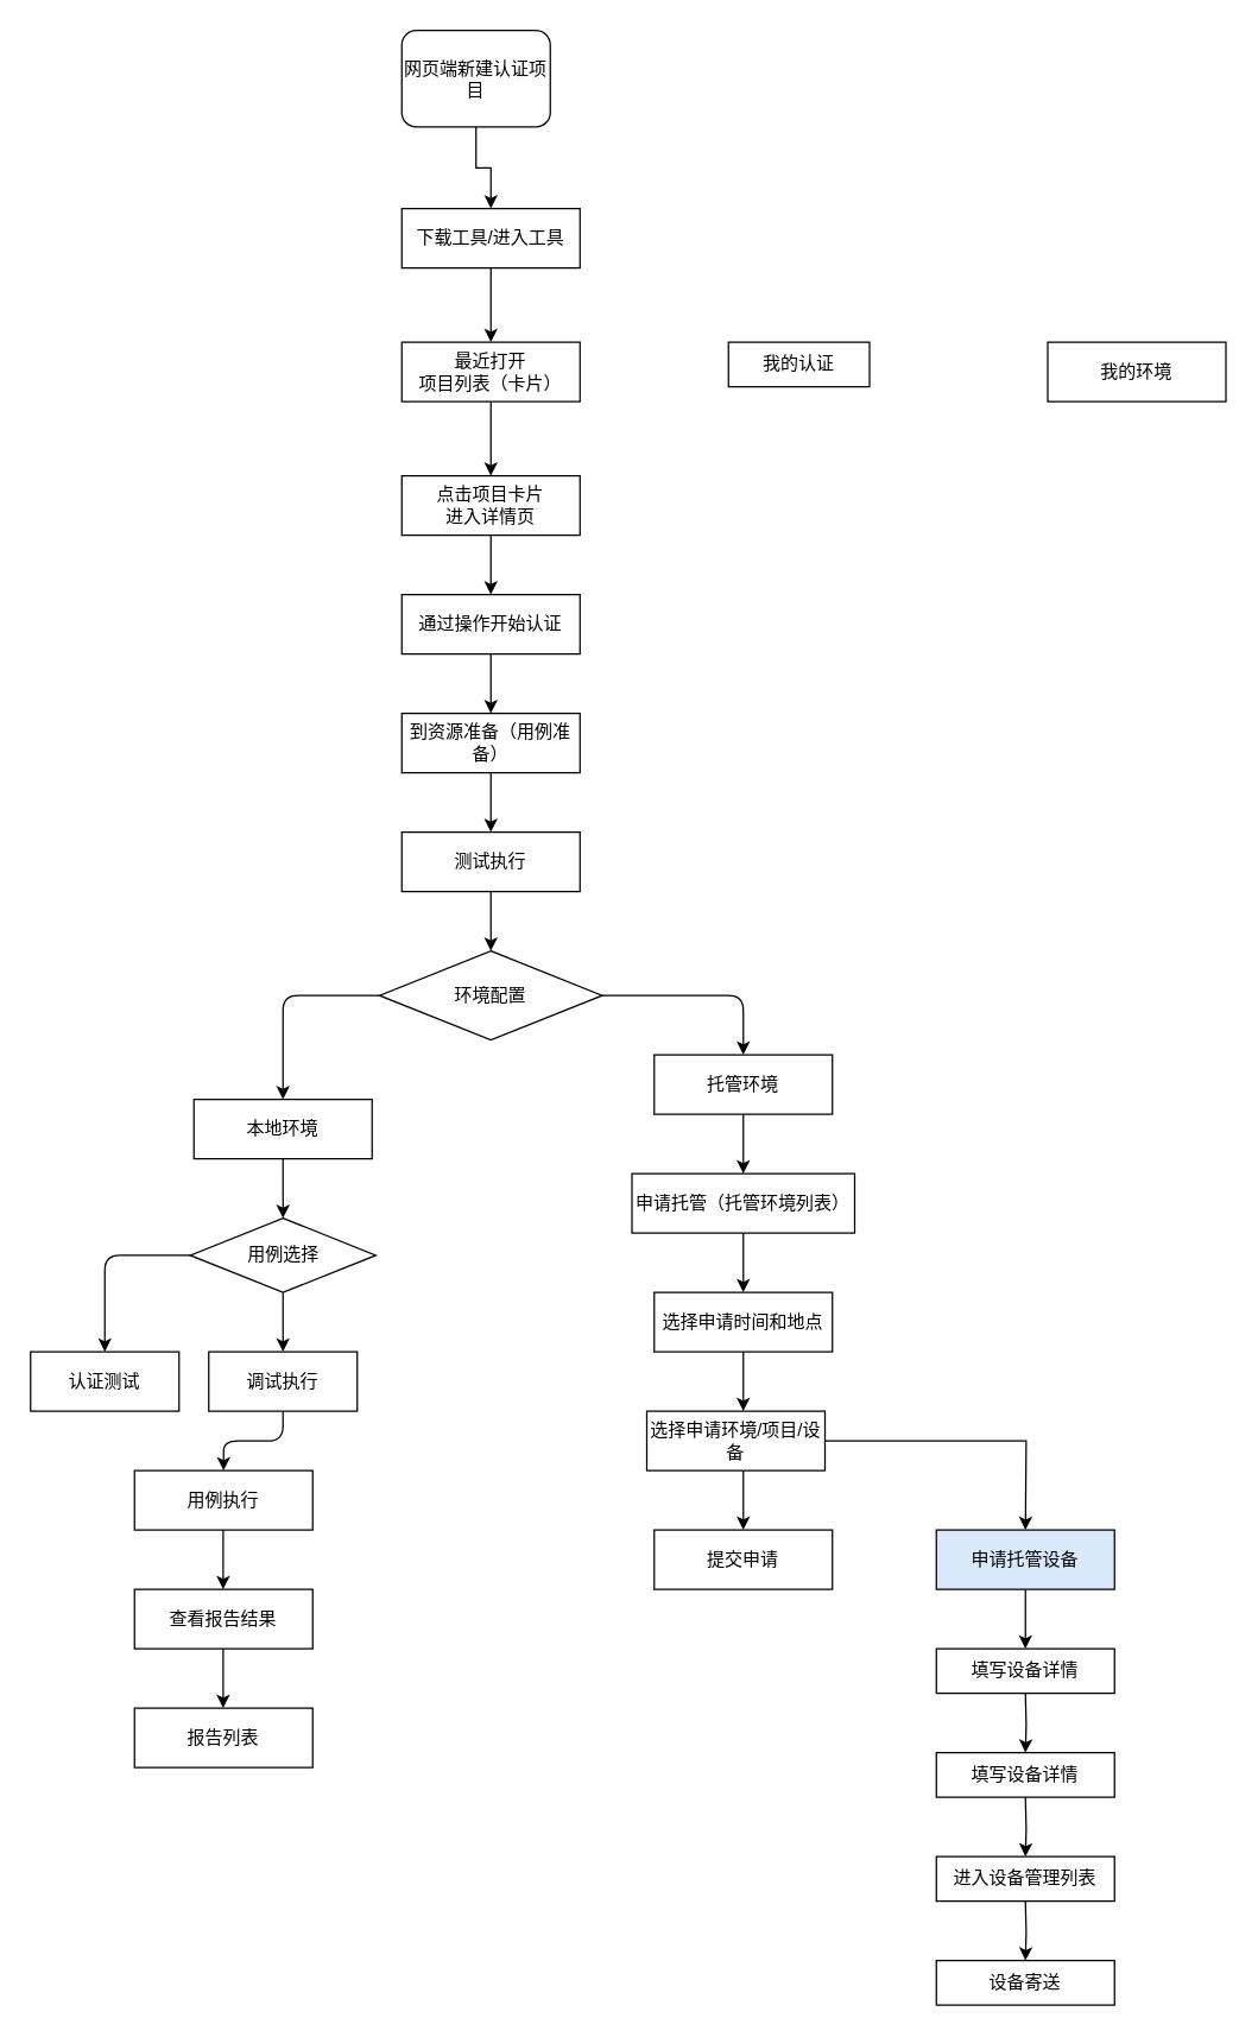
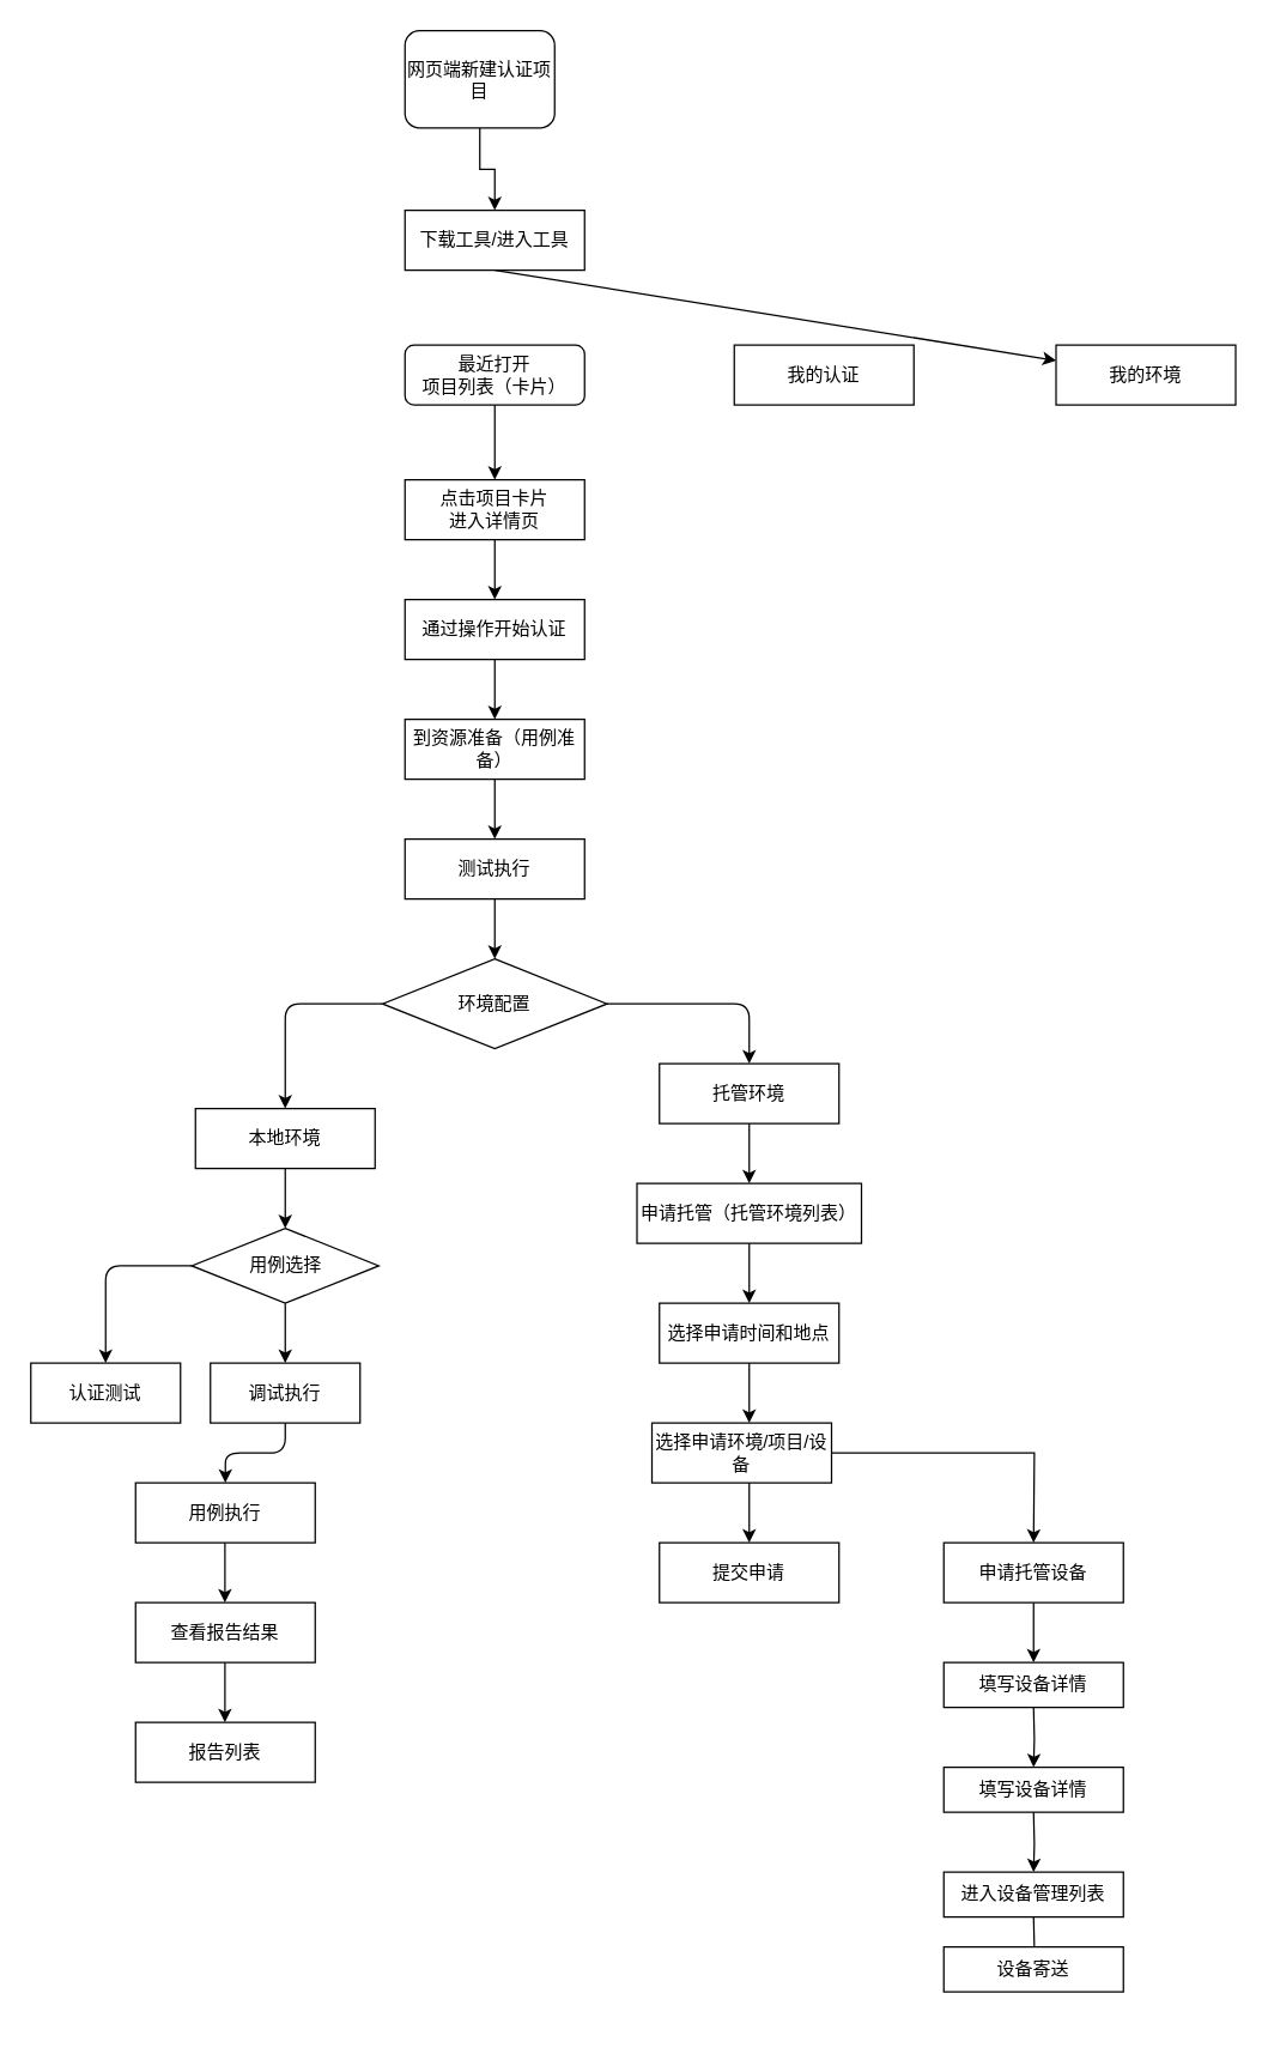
  <mxCell id="0" />
  <mxCell id="1" parent="0" />
  <mxCell id="2" value="" style="edgeStyle=orthogonalEdgeStyle;rounded=0;orthogonalLoop=1;jettySize=auto;html=1;" edge="1" parent="1" source="3" target="30"><mxGeometry relative="1" as="geometry" /></mxCell>
  <mxCell id="3" value="网页端新建认证项目" style="rounded=1;whiteSpace=wrap;html=1;fontSize=12;glass=0;strokeWidth=1;shadow=0;" parent="1" vertex="1"><mxGeometry x="270" y="20" width="100" height="65" as="geometry" /></mxCell>
- <mxCell id="4" value="最近打开&lt;br&gt;项目列表（卡片）" style="rounded=0;whiteSpace=wrap;html=1;" vertex="1" parent="1"><mxGeometry x="270" y="230" width="120" height="40" as="geometry" /></mxCell>
+ <mxCell id="4" value="最近打开&lt;br&gt;项目列表（卡片）" style="whiteSpace=wrap;html=1;rounded=1;" vertex="1" parent="1"><mxGeometry x="270" y="230" width="120" height="40" as="geometry" /></mxCell>
  <mxCell id="5" value="" style="endArrow=classic;html=1;exitX=0.5;exitY=1;exitDx=0;exitDy=0;" edge="1" parent="1" source="4"><mxGeometry width="50" height="50" relative="1" as="geometry"><mxPoint x="430" y="420" as="sourcePoint" /><mxPoint x="330" y="320" as="targetPoint" /></mxGeometry></mxCell>
  <mxCell id="6" value="点击项目卡片&lt;br&gt;进入详情页" style="rounded=0;whiteSpace=wrap;html=1;" vertex="1" parent="1"><mxGeometry x="270" y="320" width="120" height="40" as="geometry" /></mxCell>
  <mxCell id="7" value="" style="endArrow=classic;html=1;exitX=0.5;exitY=1;exitDx=0;exitDy=0;" edge="1" parent="1" source="6"><mxGeometry width="50" height="50" relative="1" as="geometry"><mxPoint x="380" y="440" as="sourcePoint" /><mxPoint x="330" y="400" as="targetPoint" /></mxGeometry></mxCell>
  <mxCell id="8" value="通过操作开始认证" style="rounded=0;whiteSpace=wrap;html=1;" vertex="1" parent="1"><mxGeometry x="270" y="400" width="120" height="40" as="geometry" /></mxCell>
  <mxCell id="9" value="" style="endArrow=classic;html=1;exitX=0.5;exitY=1;exitDx=0;exitDy=0;" edge="1" parent="1"><mxGeometry width="50" height="50" relative="1" as="geometry"><mxPoint x="330" y="440" as="sourcePoint" /><mxPoint x="330" y="480" as="targetPoint" /></mxGeometry></mxCell>
  <mxCell id="10" value="到资源准备（用例准备）" style="rounded=0;whiteSpace=wrap;html=1;" vertex="1" parent="1"><mxGeometry x="270" y="480" width="120" height="40" as="geometry" /></mxCell>
  <mxCell id="11" value="测试执行" style="rounded=0;whiteSpace=wrap;html=1;" vertex="1" parent="1"><mxGeometry x="270" y="560" width="120" height="40" as="geometry" /></mxCell>
  <mxCell id="12" value="" style="endArrow=classic;html=1;exitX=0.5;exitY=1;exitDx=0;exitDy=0;" edge="1" parent="1"><mxGeometry width="50" height="50" relative="1" as="geometry"><mxPoint x="330" y="520" as="sourcePoint" /><mxPoint x="330" y="560" as="targetPoint" /></mxGeometry></mxCell>
  <mxCell id="13" value="" style="endArrow=classic;html=1;exitX=0;exitY=0.5;exitDx=0;exitDy=0;" edge="1" parent="1" source="38"><mxGeometry width="50" height="50" relative="1" as="geometry"><mxPoint x="250" y="670" as="sourcePoint" /><mxPoint x="190" y="740" as="targetPoint" /><Array as="points"><mxPoint x="190" y="670" /></Array></mxGeometry></mxCell>
  <mxCell id="14" value="本地环境" style="rounded=0;whiteSpace=wrap;html=1;" vertex="1" parent="1"><mxGeometry x="130" y="740" width="120" height="40" as="geometry" /></mxCell>
  <mxCell id="15" value="" style="endArrow=classic;html=1;exitX=1;exitY=0.5;exitDx=0;exitDy=0;" edge="1" parent="1" source="38"><mxGeometry width="50" height="50" relative="1" as="geometry"><mxPoint x="500" y="670" as="sourcePoint" /><mxPoint x="500" y="710" as="targetPoint" /><Array as="points"><mxPoint x="500" y="670" /></Array></mxGeometry></mxCell>
  <mxCell id="16" value="托管环境" style="rounded=0;whiteSpace=wrap;html=1;" vertex="1" parent="1"><mxGeometry x="440" y="710" width="120" height="40" as="geometry" /></mxCell>
  <mxCell id="17" value="" style="endArrow=classic;html=1;exitX=0.5;exitY=1;exitDx=0;exitDy=0;" edge="1" parent="1"><mxGeometry width="50" height="50" relative="1" as="geometry"><mxPoint x="330" y="600" as="sourcePoint" /><mxPoint x="330" y="640" as="targetPoint" /></mxGeometry></mxCell>
  <mxCell id="18" value="" style="endArrow=classic;html=1;exitX=0.5;exitY=1;exitDx=0;exitDy=0;" edge="1" parent="1"><mxGeometry width="50" height="50" relative="1" as="geometry"><mxPoint x="190" y="780" as="sourcePoint" /><mxPoint x="190" y="820" as="targetPoint" /></mxGeometry></mxCell>
  <mxCell id="19" value="" style="endArrow=classic;html=1;exitX=0;exitY=0.5;exitDx=0;exitDy=0;" edge="1" parent="1" source="39"><mxGeometry width="50" height="50" relative="1" as="geometry"><mxPoint x="110" y="870" as="sourcePoint" /><mxPoint x="70" y="910" as="targetPoint" /><Array as="points"><mxPoint x="70" y="845" /></Array></mxGeometry></mxCell>
  <mxCell id="20" value="认证测试" style="rounded=0;whiteSpace=wrap;html=1;" vertex="1" parent="1"><mxGeometry x="20" y="910" width="100" height="40" as="geometry" /></mxCell>
  <mxCell id="21" value="调试执行" style="rounded=0;whiteSpace=wrap;html=1;" vertex="1" parent="1"><mxGeometry x="140" y="910" width="100" height="40" as="geometry" /></mxCell>
  <mxCell id="22" value="" style="endArrow=classic;html=1;exitX=0.5;exitY=1;exitDx=0;exitDy=0;" edge="1" parent="1"><mxGeometry width="50" height="50" relative="1" as="geometry"><mxPoint x="190" y="870" as="sourcePoint" /><mxPoint x="190" y="910" as="targetPoint" /></mxGeometry></mxCell>
  <mxCell id="23" value="用例执行" style="rounded=0;whiteSpace=wrap;html=1;" vertex="1" parent="1"><mxGeometry x="90" y="990" width="120" height="40" as="geometry" /></mxCell>
  <mxCell id="24" value="" style="endArrow=classic;html=1;exitX=0.5;exitY=1;exitDx=0;exitDy=0;" edge="1" parent="1" source="21"><mxGeometry width="50" height="50" relative="1" as="geometry"><mxPoint x="210" y="1010" as="sourcePoint" /><mxPoint x="150" y="990" as="targetPoint" /><Array as="points"><mxPoint x="190" y="970" /><mxPoint x="150" y="970" /></Array></mxGeometry></mxCell>
  <mxCell id="25" value="查看报告结果" style="rounded=0;whiteSpace=wrap;html=1;" vertex="1" parent="1"><mxGeometry x="90" y="1070" width="120" height="40" as="geometry" /></mxCell>
  <mxCell id="26" value="" style="endArrow=classic;html=1;exitX=0.5;exitY=1;exitDx=0;exitDy=0;" edge="1" parent="1"><mxGeometry width="50" height="50" relative="1" as="geometry"><mxPoint x="149.71" y="1030" as="sourcePoint" /><mxPoint x="149.71" y="1070" as="targetPoint" /></mxGeometry></mxCell>
  <mxCell id="27" value="申请托管（托管环境列表）" style="rounded=0;whiteSpace=wrap;html=1;" vertex="1" parent="1"><mxGeometry x="425" y="790" width="150" height="40" as="geometry" /></mxCell>
  <mxCell id="28" value="" style="endArrow=classic;html=1;exitX=0.5;exitY=1;exitDx=0;exitDy=0;" edge="1" parent="1"><mxGeometry width="50" height="50" relative="1" as="geometry"><mxPoint x="500" y="750" as="sourcePoint" /><mxPoint x="500" y="790" as="targetPoint" /></mxGeometry></mxCell>
- <mxCell id="29" value="我的认证" style="rounded=0;whiteSpace=wrap;html=1;" vertex="1" parent="1"><mxGeometry x="490" y="230" width="95" height="30" as="geometry" /></mxCell>
+ <mxCell id="29" value="我的认证" style="rounded=0;whiteSpace=wrap;html=1;" vertex="1" parent="1"><mxGeometry x="490" y="230" width="120" height="40" as="geometry" /></mxCell>
  <mxCell id="30" value="下载工具/进入工具" style="rounded=0;whiteSpace=wrap;html=1;" vertex="1" parent="1"><mxGeometry x="270" y="140" width="120" height="40" as="geometry" /></mxCell>
  <mxCell id="31" value="报告列表" style="rounded=0;whiteSpace=wrap;html=1;" vertex="1" parent="1"><mxGeometry x="90" y="1150" width="120" height="40" as="geometry" /></mxCell>
  <mxCell id="32" value="" style="endArrow=classic;html=1;exitX=0.5;exitY=1;exitDx=0;exitDy=0;" edge="1" parent="1"><mxGeometry width="50" height="50" relative="1" as="geometry"><mxPoint x="149.71" y="1110" as="sourcePoint" /><mxPoint x="149.71" y="1150" as="targetPoint" /></mxGeometry></mxCell>
  <mxCell id="33" value="" style="endArrow=classic;html=1;exitX=0.5;exitY=1;exitDx=0;exitDy=0;" edge="1" parent="1"><mxGeometry width="50" height="50" relative="1" as="geometry"><mxPoint x="500" y="830" as="sourcePoint" /><mxPoint x="500" y="870" as="targetPoint" /></mxGeometry></mxCell>
  <mxCell id="34" value="选择申请时间和地点" style="rounded=0;whiteSpace=wrap;html=1;" vertex="1" parent="1"><mxGeometry x="440" y="870" width="120" height="40" as="geometry" /></mxCell>
  <mxCell id="35" style="edgeStyle=orthogonalEdgeStyle;rounded=0;orthogonalLoop=1;jettySize=auto;html=1;" edge="1" parent="1" source="36"><mxGeometry relative="1" as="geometry"><mxPoint x="690" y="1030" as="targetPoint" /></mxGeometry></mxCell>
  <mxCell id="36" value="选择申请环境/项目/设备" style="rounded=0;whiteSpace=wrap;html=1;" vertex="1" parent="1"><mxGeometry x="435" y="950" width="120" height="40" as="geometry" /></mxCell>
  <mxCell id="37" value="" style="endArrow=classic;html=1;exitX=0.5;exitY=1;exitDx=0;exitDy=0;" edge="1" parent="1"><mxGeometry width="50" height="50" relative="1" as="geometry"><mxPoint x="500" y="910" as="sourcePoint" /><mxPoint x="500" y="950" as="targetPoint" /></mxGeometry></mxCell>
  <mxCell id="38" value="环境配置" style="rhombus;whiteSpace=wrap;html=1;" vertex="1" parent="1"><mxGeometry x="255" y="640" width="150" height="60" as="geometry" /></mxCell>
  <mxCell id="39" value="用例选择" style="rhombus;whiteSpace=wrap;html=1;" vertex="1" parent="1"><mxGeometry x="127.5" y="820" width="125" height="50" as="geometry" /></mxCell>
  <mxCell id="40" value="提交申请" style="rounded=0;whiteSpace=wrap;html=1;" vertex="1" parent="1"><mxGeometry x="440" y="1030" width="120" height="40" as="geometry" /></mxCell>
  <mxCell id="41" value="" style="endArrow=classic;html=1;exitX=0.5;exitY=1;exitDx=0;exitDy=0;" edge="1" parent="1"><mxGeometry width="50" height="50" relative="1" as="geometry"><mxPoint x="500" y="990" as="sourcePoint" /><mxPoint x="500" y="1030" as="targetPoint" /></mxGeometry></mxCell>
  <mxCell id="42" value="" style="edgeStyle=orthogonalEdgeStyle;rounded=0;orthogonalLoop=1;jettySize=auto;html=1;" edge="1" parent="1" source="43" target="44"><mxGeometry relative="1" as="geometry" /></mxCell>
- <mxCell id="43" value="申请托管设备" style="rounded=0;whiteSpace=wrap;html=1;fillColor=#dae8fc;" vertex="1" parent="1"><mxGeometry x="630" y="1030" width="120" height="40" as="geometry" /></mxCell>
+ <mxCell id="43" value="申请托管设备" style="rounded=0;whiteSpace=wrap;html=1;" vertex="1" parent="1"><mxGeometry x="630" y="1030" width="120" height="40" as="geometry" /></mxCell>
  <mxCell id="44" value="填写设备详情" style="whiteSpace=wrap;html=1;rounded=0;" vertex="1" parent="1"><mxGeometry x="630" y="1110" width="120" height="30" as="geometry" /></mxCell>
  <mxCell id="45" value="填写设备详情" style="whiteSpace=wrap;html=1;rounded=0;" vertex="1" parent="1"><mxGeometry x="630" y="1180" width="120" height="30" as="geometry" /></mxCell>
  <mxCell id="46" value="" style="edgeStyle=orthogonalEdgeStyle;rounded=0;orthogonalLoop=1;jettySize=auto;html=1;" edge="1" target="45" parent="1"><mxGeometry relative="1" as="geometry"><mxPoint x="690" y="1140" as="sourcePoint" /></mxGeometry></mxCell>
  <mxCell id="47" value="" style="edgeStyle=orthogonalEdgeStyle;rounded=0;orthogonalLoop=1;jettySize=auto;html=1;" edge="1" target="48" parent="1"><mxGeometry relative="1" as="geometry"><mxPoint x="690" y="1210" as="sourcePoint" /></mxGeometry></mxCell>
  <mxCell id="48" value="进入设备管理列表" style="whiteSpace=wrap;html=1;rounded=0;" vertex="1" parent="1"><mxGeometry x="630" y="1250" width="120" height="30" as="geometry" /></mxCell>
  <mxCell id="49" value="" style="edgeStyle=orthogonalEdgeStyle;rounded=0;orthogonalLoop=1;jettySize=auto;html=1;" edge="1" target="50" parent="1"><mxGeometry relative="1" as="geometry"><mxPoint x="690" y="1280" as="sourcePoint" /></mxGeometry></mxCell>
- <mxCell id="50" value="设备寄送" style="whiteSpace=wrap;html=1;rounded=0;" vertex="1" parent="1"><mxGeometry x="630" y="1320" width="120" height="30" as="geometry" /></mxCell>
+ <mxCell id="50" value="设备寄送" style="whiteSpace=wrap;html=1;rounded=0;" vertex="1" parent="1"><mxGeometry x="630" y="1300" width="120" height="30" as="geometry" /></mxCell>
  <mxCell id="51" value="我的环境" style="rounded=0;whiteSpace=wrap;html=1;" vertex="1" parent="1"><mxGeometry x="705" y="230" width="120" height="40" as="geometry" /></mxCell>
- <mxCell id="52" value="" style="endArrow=classic;html=1;exitX=0.5;exitY=1;exitDx=0;exitDy=0;" edge="1" parent="1" source="30" target="4"><mxGeometry width="50" height="50" relative="1" as="geometry"><mxPoint x="430" y="420" as="sourcePoint" /><mxPoint x="480" y="370" as="targetPoint" /></mxGeometry></mxCell>
+ <mxCell id="52" value="" style="endArrow=classic;html=1;exitX=0.5;exitY=1;exitDx=0;exitDy=0;" edge="1" parent="1" source="30" target="51"><mxGeometry width="50" height="50" relative="1" as="geometry"><mxPoint x="430" y="420" as="sourcePoint" /><mxPoint x="480" y="370" as="targetPoint" /></mxGeometry></mxCell>
